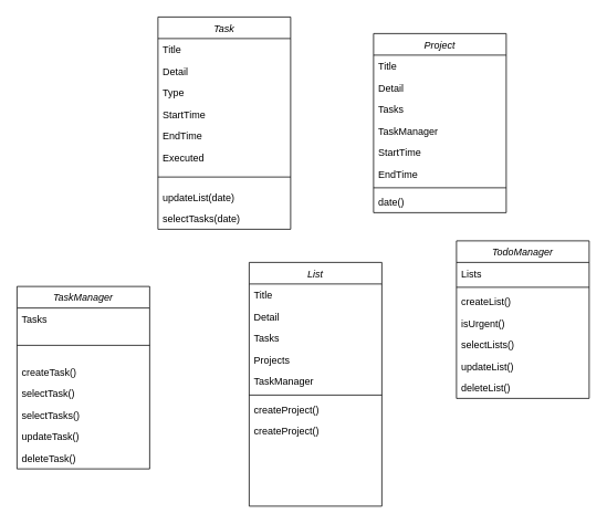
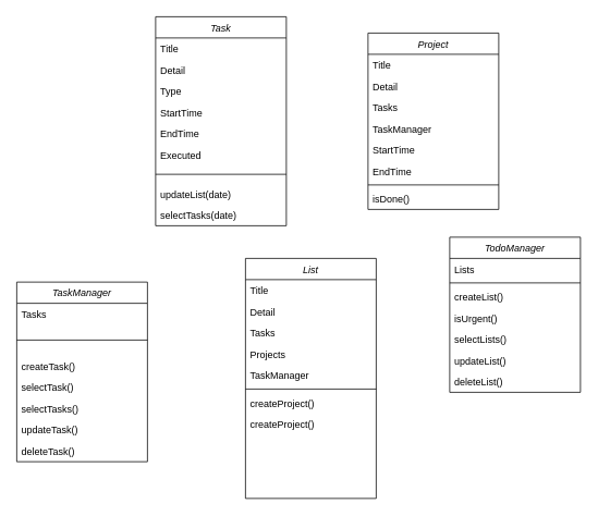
  <mxCell id="0" />
  <mxCell id="1" parent="0" />
  <mxCell id="2" value="Task" style="swimlane;fontStyle=2;align=center;verticalAlign=top;childLayout=stackLayout;horizontal=1;startSize=26;horizontalStack=0;resizeParent=1;resizeLast=0;collapsible=1;marginBottom=0;rounded=0;shadow=0;strokeWidth=1;" parent="1" vertex="1"><mxGeometry x="190" y="20" width="160" height="256" as="geometry"><mxRectangle x="220" y="50" width="160" height="26" as="alternateBounds" /></mxGeometry></mxCell>
  <mxCell id="3" value="Title" style="text;align=left;verticalAlign=top;spacingLeft=4;spacingRight=4;overflow=hidden;rotatable=0;points=[[0,0.5],[1,0.5]];portConstraint=eastwest;" parent="2" vertex="1"><mxGeometry y="26" width="160" height="26" as="geometry" /></mxCell>
  <mxCell id="4" value="Detail" style="text;align=left;verticalAlign=top;spacingLeft=4;spacingRight=4;overflow=hidden;rotatable=0;points=[[0,0.5],[1,0.5]];portConstraint=eastwest;rounded=0;shadow=0;html=0;" parent="2" vertex="1"><mxGeometry y="52" width="160" height="26" as="geometry" /></mxCell>
  <mxCell id="5" value="Type" style="text;align=left;verticalAlign=top;spacingLeft=4;spacingRight=4;overflow=hidden;rotatable=0;points=[[0,0.5],[1,0.5]];portConstraint=eastwest;" parent="2" vertex="1"><mxGeometry y="78" width="160" height="26" as="geometry" /></mxCell>
  <mxCell id="6" value="StartTime" style="text;align=left;verticalAlign=top;spacingLeft=4;spacingRight=4;overflow=hidden;rotatable=0;points=[[0,0.5],[1,0.5]];portConstraint=eastwest;rounded=0;shadow=0;html=0;" parent="2" vertex="1"><mxGeometry y="104" width="160" height="26" as="geometry" /></mxCell>
  <mxCell id="7" value="EndTime" style="text;align=left;verticalAlign=top;spacingLeft=4;spacingRight=4;overflow=hidden;rotatable=0;points=[[0,0.5],[1,0.5]];portConstraint=eastwest;rounded=0;shadow=0;html=0;" parent="2" vertex="1"><mxGeometry y="130" width="160" height="26" as="geometry" /></mxCell>
  <mxCell id="8" value="Executed" style="text;align=left;verticalAlign=top;spacingLeft=4;spacingRight=4;overflow=hidden;rotatable=0;points=[[0,0.5],[1,0.5]];portConstraint=eastwest;rounded=0;shadow=0;html=0;" parent="2" vertex="1"><mxGeometry y="156" width="160" height="26" as="geometry" /></mxCell>
  <mxCell id="9" value="" style="line;html=1;strokeWidth=1;align=left;verticalAlign=middle;spacingTop=-1;spacingLeft=3;spacingRight=3;rotatable=0;labelPosition=right;points=[];portConstraint=eastwest;" parent="2" vertex="1"><mxGeometry y="182" width="160" height="22" as="geometry" /></mxCell>
  <mxCell id="10" value="updateList(date)" style="text;align=left;verticalAlign=top;spacingLeft=4;spacingRight=4;overflow=hidden;rotatable=0;points=[[0,0.5],[1,0.5]];portConstraint=eastwest;" parent="2" vertex="1"><mxGeometry y="204" width="160" height="26" as="geometry" /></mxCell>
  <mxCell id="11" value="selectTasks(date)" style="text;align=left;verticalAlign=top;spacingLeft=4;spacingRight=4;overflow=hidden;rotatable=0;points=[[0,0.5],[1,0.5]];portConstraint=eastwest;" parent="2" vertex="1"><mxGeometry y="230" width="160" height="26" as="geometry" /></mxCell>
  <mxCell id="12" value="Project" style="swimlane;fontStyle=2;align=center;verticalAlign=top;childLayout=stackLayout;horizontal=1;startSize=26;horizontalStack=0;resizeParent=1;resizeLast=0;collapsible=1;marginBottom=0;rounded=0;shadow=0;strokeWidth=1;" parent="1" vertex="1"><mxGeometry x="450" y="40" width="160" height="216" as="geometry"><mxRectangle x="230" y="140" width="160" height="26" as="alternateBounds" /></mxGeometry></mxCell>
  <mxCell id="13" value="Title" style="text;align=left;verticalAlign=top;spacingLeft=4;spacingRight=4;overflow=hidden;rotatable=0;points=[[0,0.5],[1,0.5]];portConstraint=eastwest;" parent="12" vertex="1"><mxGeometry y="26" width="160" height="26" as="geometry" /></mxCell>
  <mxCell id="14" value="Detail" style="text;align=left;verticalAlign=top;spacingLeft=4;spacingRight=4;overflow=hidden;rotatable=0;points=[[0,0.5],[1,0.5]];portConstraint=eastwest;rounded=0;shadow=0;html=0;" parent="12" vertex="1"><mxGeometry y="52" width="160" height="26" as="geometry" /></mxCell>
  <mxCell id="15" value="Tasks" style="text;align=left;verticalAlign=top;spacingLeft=4;spacingRight=4;overflow=hidden;rotatable=0;points=[[0,0.5],[1,0.5]];portConstraint=eastwest;" parent="12" vertex="1"><mxGeometry y="78" width="160" height="26" as="geometry" /></mxCell>
  <mxCell id="16" value="TaskManager" style="text;align=left;verticalAlign=top;spacingLeft=4;spacingRight=4;overflow=hidden;rotatable=0;points=[[0,0.5],[1,0.5]];portConstraint=eastwest;rounded=0;shadow=0;html=0;" parent="12" vertex="1"><mxGeometry y="104" width="160" height="26" as="geometry" /></mxCell>
  <mxCell id="17" value="StartTime" style="text;align=left;verticalAlign=top;spacingLeft=4;spacingRight=4;overflow=hidden;rotatable=0;points=[[0,0.5],[1,0.5]];portConstraint=eastwest;rounded=0;shadow=0;html=0;" parent="12" vertex="1"><mxGeometry y="130" width="160" height="26" as="geometry" /></mxCell>
  <mxCell id="18" value="EndTime" style="text;align=left;verticalAlign=top;spacingLeft=4;spacingRight=4;overflow=hidden;rotatable=0;points=[[0,0.5],[1,0.5]];portConstraint=eastwest;rounded=0;shadow=0;html=0;" parent="12" vertex="1"><mxGeometry y="156" width="160" height="26" as="geometry" /></mxCell>
  <mxCell id="19" value="" style="line;html=1;strokeWidth=1;align=left;verticalAlign=middle;spacingTop=-1;spacingLeft=3;spacingRight=3;rotatable=0;labelPosition=right;points=[];portConstraint=eastwest;" parent="12" vertex="1"><mxGeometry y="182" width="160" height="8" as="geometry" /></mxCell>
- <mxCell id="20" value="date()" style="text;align=left;verticalAlign=top;spacingLeft=4;spacingRight=4;overflow=hidden;rotatable=0;points=[[0,0.5],[1,0.5]];portConstraint=eastwest;" parent="12" vertex="1"><mxGeometry y="190" width="160" height="26" as="geometry" /></mxCell>
+ <mxCell id="20" value="isDone()" style="text;align=left;verticalAlign=top;spacingLeft=4;spacingRight=4;overflow=hidden;rotatable=0;points=[[0,0.5],[1,0.5]];portConstraint=eastwest;" parent="12" vertex="1"><mxGeometry y="190" width="160" height="26" as="geometry" /></mxCell>
  <mxCell id="21" value="List" style="swimlane;fontStyle=2;align=center;verticalAlign=top;childLayout=stackLayout;horizontal=1;startSize=26;horizontalStack=0;resizeParent=1;resizeLast=0;collapsible=1;marginBottom=0;rounded=0;shadow=0;strokeWidth=1;" parent="1" vertex="1"><mxGeometry x="300" y="316" width="160" height="294" as="geometry"><mxRectangle x="230" y="140" width="160" height="26" as="alternateBounds" /></mxGeometry></mxCell>
  <mxCell id="22" value="Title" style="text;align=left;verticalAlign=top;spacingLeft=4;spacingRight=4;overflow=hidden;rotatable=0;points=[[0,0.5],[1,0.5]];portConstraint=eastwest;" parent="21" vertex="1"><mxGeometry y="26" width="160" height="26" as="geometry" /></mxCell>
  <mxCell id="23" value="Detail" style="text;align=left;verticalAlign=top;spacingLeft=4;spacingRight=4;overflow=hidden;rotatable=0;points=[[0,0.5],[1,0.5]];portConstraint=eastwest;rounded=0;shadow=0;html=0;" parent="21" vertex="1"><mxGeometry y="52" width="160" height="26" as="geometry" /></mxCell>
  <mxCell id="24" value="Tasks" style="text;align=left;verticalAlign=top;spacingLeft=4;spacingRight=4;overflow=hidden;rotatable=0;points=[[0,0.5],[1,0.5]];portConstraint=eastwest;" parent="21" vertex="1"><mxGeometry y="78" width="160" height="26" as="geometry" /></mxCell>
  <mxCell id="25" value="Projects" style="text;align=left;verticalAlign=top;spacingLeft=4;spacingRight=4;overflow=hidden;rotatable=0;points=[[0,0.5],[1,0.5]];portConstraint=eastwest;rounded=0;shadow=0;html=0;" parent="21" vertex="1"><mxGeometry y="104" width="160" height="26" as="geometry" /></mxCell>
  <mxCell id="26" value="TaskManager" style="text;align=left;verticalAlign=top;spacingLeft=4;spacingRight=4;overflow=hidden;rotatable=0;points=[[0,0.5],[1,0.5]];portConstraint=eastwest;rounded=0;shadow=0;html=0;" parent="21" vertex="1"><mxGeometry y="130" width="160" height="26" as="geometry" /></mxCell>
  <mxCell id="27" value="" style="line;html=1;strokeWidth=1;align=left;verticalAlign=middle;spacingTop=-1;spacingLeft=3;spacingRight=3;rotatable=0;labelPosition=right;points=[];portConstraint=eastwest;" parent="21" vertex="1"><mxGeometry y="156" width="160" height="8" as="geometry" /></mxCell>
  <mxCell id="28" value="createProject()" style="text;align=left;verticalAlign=top;spacingLeft=4;spacingRight=4;overflow=hidden;rotatable=0;points=[[0,0.5],[1,0.5]];portConstraint=eastwest;" parent="21" vertex="1"><mxGeometry y="164" width="160" height="26" as="geometry" /></mxCell>
  <mxCell id="29" value="createProject()" style="text;align=left;verticalAlign=top;spacingLeft=4;spacingRight=4;overflow=hidden;rotatable=0;points=[[0,0.5],[1,0.5]];portConstraint=eastwest;" parent="21" vertex="1"><mxGeometry y="190" width="160" height="26" as="geometry" /></mxCell>
  <mxCell id="30" value="TodoManager" style="swimlane;fontStyle=2;align=center;verticalAlign=top;childLayout=stackLayout;horizontal=1;startSize=26;horizontalStack=0;resizeParent=1;resizeLast=0;collapsible=1;marginBottom=0;rounded=0;shadow=0;strokeWidth=1;" parent="1" vertex="1"><mxGeometry x="550" y="290" width="160" height="190" as="geometry"><mxRectangle x="230" y="140" width="160" height="26" as="alternateBounds" /></mxGeometry></mxCell>
  <mxCell id="31" value="Lists&#10;" style="text;align=left;verticalAlign=top;spacingLeft=4;spacingRight=4;overflow=hidden;rotatable=0;points=[[0,0.5],[1,0.5]];portConstraint=eastwest;" parent="30" vertex="1"><mxGeometry y="26" width="160" height="26" as="geometry" /></mxCell>
  <mxCell id="32" value="" style="line;html=1;strokeWidth=1;align=left;verticalAlign=middle;spacingTop=-1;spacingLeft=3;spacingRight=3;rotatable=0;labelPosition=right;points=[];portConstraint=eastwest;" parent="30" vertex="1"><mxGeometry y="52" width="160" height="8" as="geometry" /></mxCell>
  <mxCell id="33" value="createList()" style="text;align=left;verticalAlign=top;spacingLeft=4;spacingRight=4;overflow=hidden;rotatable=0;points=[[0,0.5],[1,0.5]];portConstraint=eastwest;" parent="30" vertex="1"><mxGeometry y="60" width="160" height="26" as="geometry" /></mxCell>
  <mxCell id="34" value="isUrgent()" style="text;align=left;verticalAlign=top;spacingLeft=4;spacingRight=4;overflow=hidden;rotatable=0;points=[[0,0.5],[1,0.5]];portConstraint=eastwest;" parent="30" vertex="1"><mxGeometry y="86" width="160" height="26" as="geometry" /></mxCell>
  <mxCell id="35" value="selectLists()" style="text;align=left;verticalAlign=top;spacingLeft=4;spacingRight=4;overflow=hidden;rotatable=0;points=[[0,0.5],[1,0.5]];portConstraint=eastwest;" parent="30" vertex="1"><mxGeometry y="112" width="160" height="26" as="geometry" /></mxCell>
  <mxCell id="36" value="updateList()" style="text;align=left;verticalAlign=top;spacingLeft=4;spacingRight=4;overflow=hidden;rotatable=0;points=[[0,0.5],[1,0.5]];portConstraint=eastwest;" parent="30" vertex="1"><mxGeometry y="138" width="160" height="26" as="geometry" /></mxCell>
  <mxCell id="37" value="deleteList()" style="text;align=left;verticalAlign=top;spacingLeft=4;spacingRight=4;overflow=hidden;rotatable=0;points=[[0,0.5],[1,0.5]];portConstraint=eastwest;" parent="30" vertex="1"><mxGeometry y="164" width="160" height="26" as="geometry" /></mxCell>
  <mxCell id="38" value="TaskManager" style="swimlane;fontStyle=2;align=center;verticalAlign=top;childLayout=stackLayout;horizontal=1;startSize=26;horizontalStack=0;resizeParent=1;resizeLast=0;collapsible=1;marginBottom=0;rounded=0;shadow=0;strokeWidth=1;" parent="1" vertex="1"><mxGeometry x="20" y="345" width="160" height="220" as="geometry"><mxRectangle x="230" y="140" width="160" height="26" as="alternateBounds" /></mxGeometry></mxCell>
  <mxCell id="39" value="Tasks" style="text;align=left;verticalAlign=top;spacingLeft=4;spacingRight=4;overflow=hidden;rotatable=0;points=[[0,0.5],[1,0.5]];portConstraint=eastwest;" parent="38" vertex="1"><mxGeometry y="26" width="160" height="26" as="geometry" /></mxCell>
  <mxCell id="40" value="" style="line;html=1;strokeWidth=1;align=left;verticalAlign=middle;spacingTop=-1;spacingLeft=3;spacingRight=3;rotatable=0;labelPosition=right;points=[];portConstraint=eastwest;" parent="38" vertex="1"><mxGeometry y="52" width="160" height="38" as="geometry" /></mxCell>
  <mxCell id="41" value="createTask()" style="text;align=left;verticalAlign=top;spacingLeft=4;spacingRight=4;overflow=hidden;rotatable=0;points=[[0,0.5],[1,0.5]];portConstraint=eastwest;" parent="38" vertex="1"><mxGeometry y="90" width="160" height="26" as="geometry" /></mxCell>
  <mxCell id="42" value="selectTask()" style="text;align=left;verticalAlign=top;spacingLeft=4;spacingRight=4;overflow=hidden;rotatable=0;points=[[0,0.5],[1,0.5]];portConstraint=eastwest;" parent="38" vertex="1"><mxGeometry y="116" width="160" height="26" as="geometry" /></mxCell>
  <mxCell id="43" value="selectTasks()" style="text;align=left;verticalAlign=top;spacingLeft=4;spacingRight=4;overflow=hidden;rotatable=0;points=[[0,0.5],[1,0.5]];portConstraint=eastwest;" parent="38" vertex="1"><mxGeometry y="142" width="160" height="26" as="geometry" /></mxCell>
  <mxCell id="44" value="updateTask()" style="text;align=left;verticalAlign=top;spacingLeft=4;spacingRight=4;overflow=hidden;rotatable=0;points=[[0,0.5],[1,0.5]];portConstraint=eastwest;" parent="38" vertex="1"><mxGeometry y="168" width="160" height="26" as="geometry" /></mxCell>
  <mxCell id="45" value="deleteTask()" style="text;align=left;verticalAlign=top;spacingLeft=4;spacingRight=4;overflow=hidden;rotatable=0;points=[[0,0.5],[1,0.5]];portConstraint=eastwest;" parent="38" vertex="1"><mxGeometry y="194" width="160" height="26" as="geometry" /></mxCell>
